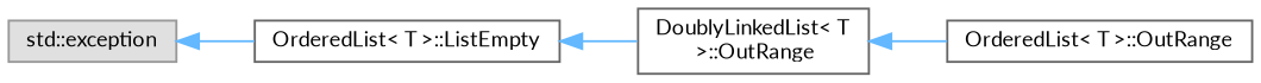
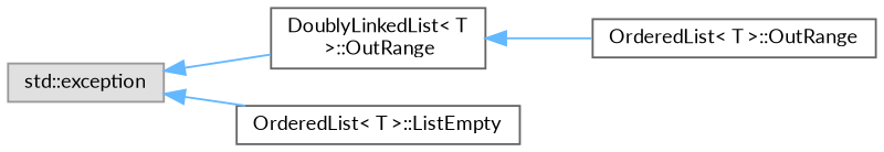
  digraph {
    fontname=Lato
    rankdir=LR
    node [color=grey40 fillcolor=white fontname=Lato fontsize=10 shape=box style=filled]
    edge [color=steelblue1 dir=back fontname=Lato fontsize=10 labelfontname=Helvetica labelfontsize=10 style=solid]
    n1 [color=grey60 fillcolor="#E0E0E0" height=0.2 label="std::exception" width=0.4]
    n2 [height=0.2 label="DoublyLinkedList\< T\l \>::OutRange" width=0.4]
    n3 [height=0.2 label="OrderedList\< T \>::ListEmpty" width=0.4]
    n4 [height=0.2 label="OrderedList\< T \>::OutRange" width=0.4]
-   n3 -> n2
+   n1 -> n2
    n1 -> n3
    n2 -> n4
  }
